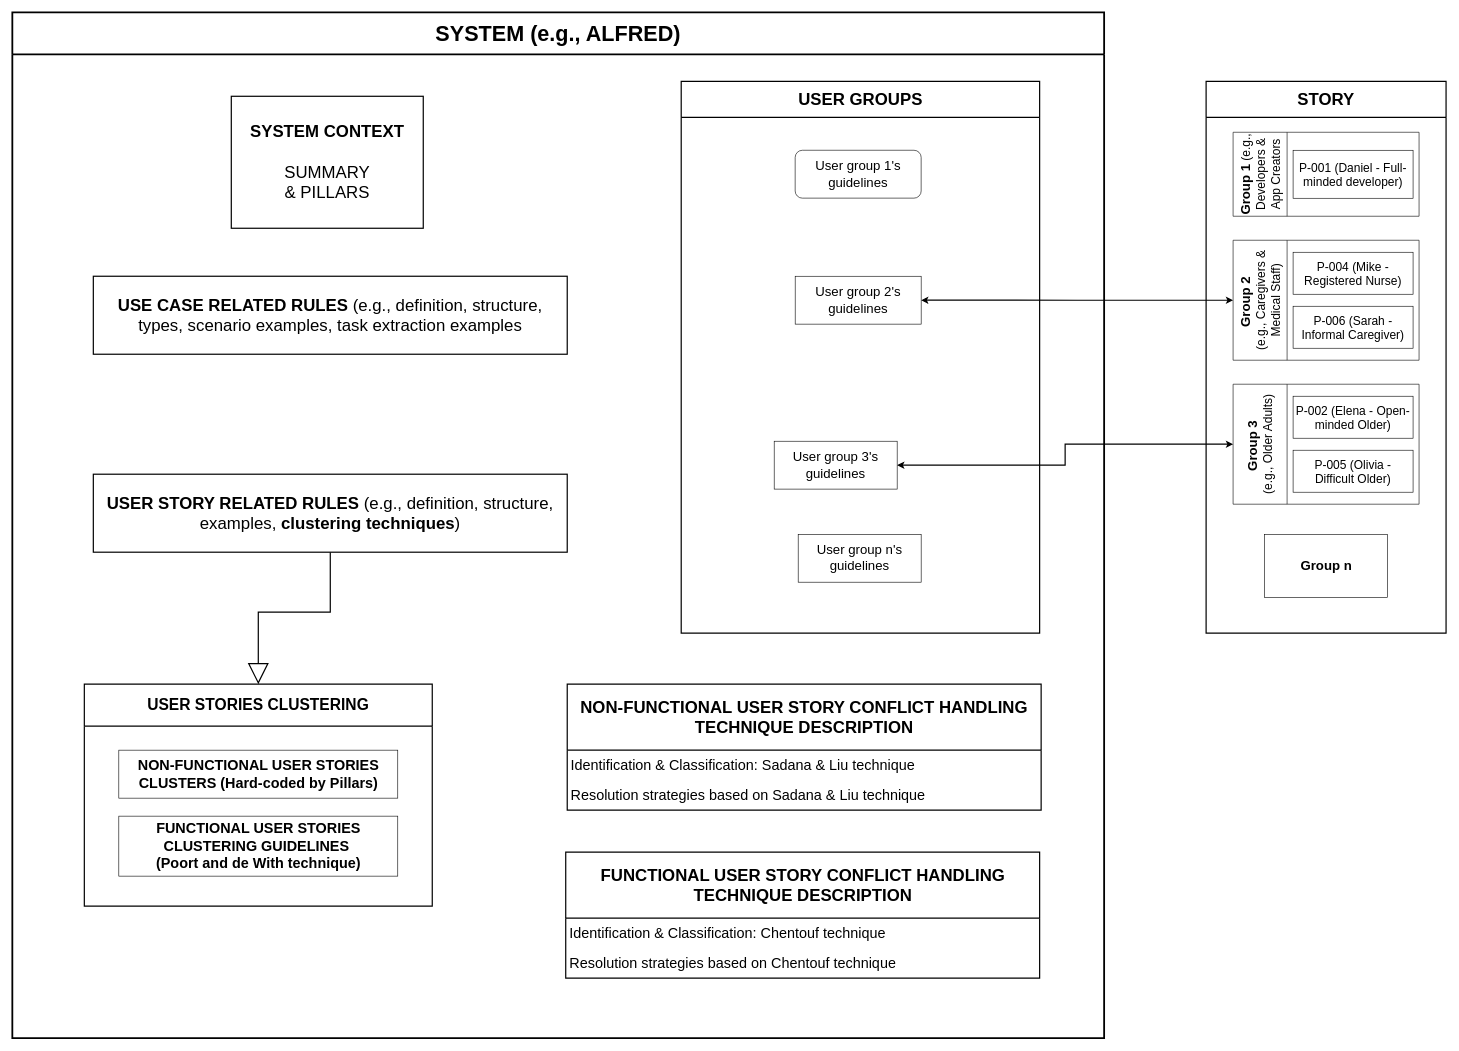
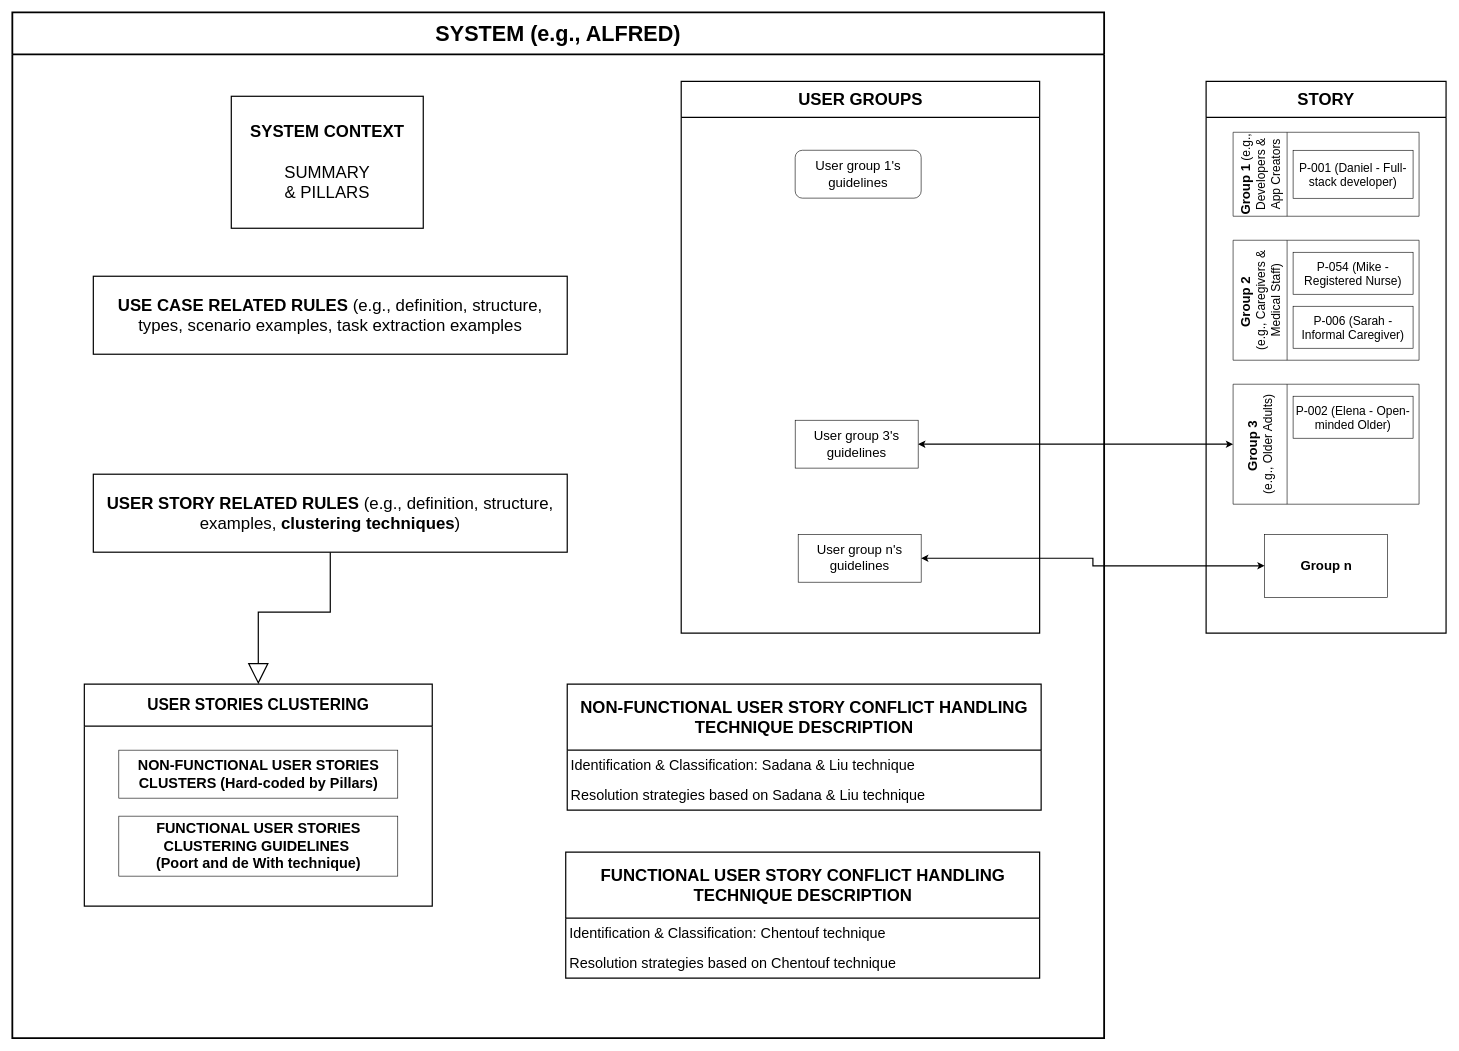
  <mxCell id="0" />
  <mxCell id="1" parent="0" />
  <mxCell id="2" value="&lt;font style=&quot;font-size: 36px;&quot;&gt;SYSTEM (e.g., ALFRED)&lt;/font&gt;" style="swimlane;whiteSpace=wrap;html=1;startSize=70;strokeWidth=3;" parent="1" vertex="1"><mxGeometry x="20" y="20" width="1820" height="1710" as="geometry" /></mxCell>
  <mxCell id="3" value="&lt;font style=&quot;font-size: 28px;&quot;&gt;USER GROUPS&lt;/font&gt;" style="swimlane;whiteSpace=wrap;html=1;startSize=60;strokeWidth=2;" parent="2" vertex="1"><mxGeometry x="1115" y="115" width="597.5" height="920" as="geometry" /></mxCell>
  <mxCell id="4" value="&lt;font style=&quot;font-size: 22px;&quot;&gt;User group 1's guidelines&lt;/font&gt;" style="whiteSpace=wrap;html=1;rounded=1;" parent="3" vertex="1"><mxGeometry x="190" y="115" width="210" height="79.81" as="geometry" /></mxCell>
- <mxCell id="5" value="&lt;font style=&quot;font-size: 22px;&quot;&gt;User group 2's guidelines&lt;/font&gt;" style="rounded=0;whiteSpace=wrap;html=1;" parent="3" vertex="1"><mxGeometry x="190" y="325.01" width="210" height="79.81" as="geometry" /></mxCell>
- <mxCell id="6" value="&lt;font style=&quot;font-size: 22px;&quot;&gt;&lt;font style=&quot;&quot;&gt;User group 3&lt;/font&gt;&lt;span style=&quot;background-color: transparent; color: light-dark(rgb(0, 0, 0), rgb(255, 255, 255));&quot;&gt;'s guidelines&lt;/span&gt;&lt;/font&gt;" style="rounded=0;whiteSpace=wrap;html=1;" parent="3" vertex="1"><mxGeometry x="155" y="600.01" width="205" height="79.81" as="geometry" /></mxCell>
+ <mxCell id="6" value="&lt;font style=&quot;font-size: 22px;&quot;&gt;&lt;font style=&quot;&quot;&gt;User group 3&lt;/font&gt;&lt;span style=&quot;background-color: transparent; color: light-dark(rgb(0, 0, 0), rgb(255, 255, 255));&quot;&gt;'s guidelines&lt;/span&gt;&lt;/font&gt;" style="rounded=0;whiteSpace=wrap;html=1;" parent="3" vertex="1"><mxGeometry x="190" y="565.01" width="205" height="79.81" as="geometry" /></mxCell>
  <mxCell id="7" value="&lt;font style=&quot;font-size: 22px;&quot;&gt;&lt;font style=&quot;&quot;&gt;User group n&lt;/font&gt;&lt;span style=&quot;background-color: transparent; color: light-dark(rgb(0, 0, 0), rgb(255, 255, 255));&quot;&gt;'s guidelines&lt;/span&gt;&lt;/font&gt;" style="rounded=0;whiteSpace=wrap;html=1;" parent="3" vertex="1"><mxGeometry x="195" y="755.19" width="205" height="79.81" as="geometry" /></mxCell>
  <mxCell id="8" value="&lt;b&gt;&lt;font style=&quot;font-size: 28px;&quot;&gt;SYSTEM CONTEXT&lt;/font&gt;&lt;/b&gt;&lt;div&gt;&lt;b&gt;&lt;font style=&quot;font-size: 28px;&quot;&gt;&lt;br&gt;&lt;/font&gt;&lt;/b&gt;&lt;/div&gt;&lt;div&gt;&lt;font style=&quot;font-size: 28px;&quot;&gt;SUMMARY&lt;/font&gt;&lt;div&gt;&lt;span style=&quot;font-size: 28px;&quot;&gt;&amp;amp; PILLARS&lt;/span&gt;&lt;/div&gt;&lt;/div&gt;" style="rounded=0;whiteSpace=wrap;html=1;strokeWidth=2;" parent="2" vertex="1"><mxGeometry x="365" y="140" width="320" height="220" as="geometry" /></mxCell>
  <mxCell id="9" value="&lt;span style=&quot;font-size: 28px;&quot;&gt;&lt;b&gt;USE CASE RELATED RULES&lt;/b&gt; (e.g., definition, structure, types, scenario examples, task extraction examples&lt;/span&gt;" style="rounded=0;whiteSpace=wrap;html=1;strokeWidth=2;" parent="2" vertex="1"><mxGeometry x="135" y="440" width="790" height="130" as="geometry" /></mxCell>
  <mxCell id="10" style="edgeStyle=orthogonalEdgeStyle;rounded=0;orthogonalLoop=1;jettySize=auto;html=1;exitX=0.5;exitY=1;exitDx=0;exitDy=0;entryX=0.5;entryY=0;entryDx=0;entryDy=0;endArrow=block;endFill=0;endSize=30;strokeWidth=2;" parent="2" source="11" target="18" edge="1"><mxGeometry relative="1" as="geometry" /></mxCell>
  <mxCell id="11" value="&lt;span style=&quot;font-size: 28px;&quot;&gt;&lt;b&gt;USER STORY RELATED RULES&lt;/b&gt; (e.g., definition, structure, examples, &lt;b&gt;clustering techniques&lt;/b&gt;)&lt;/span&gt;" style="rounded=0;whiteSpace=wrap;html=1;strokeWidth=2;" parent="2" vertex="1"><mxGeometry x="135" y="770" width="790" height="130" as="geometry" /></mxCell>
  <mxCell id="12" value="&lt;font style=&quot;font-size: 28px;&quot;&gt;&lt;b&gt;NON-FUNCTIONAL USER STORY CONFLICT HANDLING TECHNIQUE DESCRIPTION&lt;/b&gt;&lt;/font&gt;" style="swimlane;fontStyle=0;childLayout=stackLayout;horizontal=1;startSize=110;horizontalStack=0;resizeParent=1;resizeParentMax=0;resizeLast=0;collapsible=1;marginBottom=0;whiteSpace=wrap;html=1;strokeWidth=2;" parent="2" vertex="1"><mxGeometry x="925" y="1120" width="790" height="210" as="geometry" /></mxCell>
  <mxCell id="13" value="&lt;font style=&quot;font-size: 24px;&quot;&gt;Identification &amp;amp; Classification: Sadana &amp;amp; Liu technique&lt;/font&gt;" style="text;strokeColor=none;fillColor=none;align=left;verticalAlign=middle;spacingLeft=4;spacingRight=4;overflow=hidden;points=[[0,0.5],[1,0.5]];portConstraint=eastwest;rotatable=0;whiteSpace=wrap;html=1;" parent="12" vertex="1"><mxGeometry y="110" width="790" height="50" as="geometry" /></mxCell>
  <mxCell id="14" value="&lt;font style=&quot;font-size: 24px;&quot;&gt;Resolution strategies based on Sadana &amp;amp; Liu technique&lt;/font&gt;" style="text;strokeColor=none;fillColor=none;align=left;verticalAlign=middle;spacingLeft=4;spacingRight=4;overflow=hidden;points=[[0,0.5],[1,0.5]];portConstraint=eastwest;rotatable=0;whiteSpace=wrap;html=1;" parent="12" vertex="1"><mxGeometry y="160" width="790" height="50" as="geometry" /></mxCell>
  <mxCell id="15" value="&lt;font style=&quot;font-size: 28px;&quot;&gt;&lt;b&gt;FUNCTIONAL USER STORY CONFLICT HANDLING TECHNIQUE DESCRIPTION&lt;/b&gt;&lt;/font&gt;" style="swimlane;fontStyle=0;childLayout=stackLayout;horizontal=1;startSize=110;horizontalStack=0;resizeParent=1;resizeParentMax=0;resizeLast=0;collapsible=1;marginBottom=0;whiteSpace=wrap;html=1;strokeWidth=2;" parent="2" vertex="1"><mxGeometry x="922.5" y="1400" width="790" height="210" as="geometry" /></mxCell>
  <mxCell id="16" value="&lt;font style=&quot;font-size: 24px;&quot;&gt;Identification &amp;amp; Classification: Chentouf technique&lt;/font&gt;" style="text;strokeColor=none;fillColor=none;align=left;verticalAlign=middle;spacingLeft=4;spacingRight=4;overflow=hidden;points=[[0,0.5],[1,0.5]];portConstraint=eastwest;rotatable=0;whiteSpace=wrap;html=1;" parent="15" vertex="1"><mxGeometry y="110" width="790" height="50" as="geometry" /></mxCell>
  <mxCell id="17" value="&lt;font style=&quot;font-size: 24px;&quot;&gt;Resolution strategies based on Chentouf technique&lt;/font&gt;" style="text;strokeColor=none;fillColor=none;align=left;verticalAlign=middle;spacingLeft=4;spacingRight=4;overflow=hidden;points=[[0,0.5],[1,0.5]];portConstraint=eastwest;rotatable=0;whiteSpace=wrap;html=1;" parent="15" vertex="1"><mxGeometry y="160" width="790" height="50" as="geometry" /></mxCell>
  <mxCell id="18" value="&lt;span style=&quot;font-size: 26px;&quot;&gt;USER STORIES CLUSTERING&lt;/span&gt;" style="swimlane;whiteSpace=wrap;html=1;startSize=70;strokeWidth=2;" parent="2" vertex="1"><mxGeometry x="120" y="1120" width="580" height="370" as="geometry" /></mxCell>
  <mxCell id="19" value="&lt;b style=&quot;&quot;&gt;&lt;font style=&quot;font-size: 24px;&quot;&gt;NON-FUNCTIONAL USER STORIES CLUSTERS (Hard-coded by Pillars)&lt;/font&gt;&lt;/b&gt;" style="rounded=0;whiteSpace=wrap;html=1;strokeWidth=1;" parent="18" vertex="1"><mxGeometry x="57.5" y="110" width="465" height="80" as="geometry" /></mxCell>
  <mxCell id="20" value="&lt;b style=&quot;&quot;&gt;&lt;font style=&quot;font-size: 24px;&quot;&gt;FUNCTIONAL USER STORIES CLUSTERING GUIDELINES&amp;nbsp;&lt;/font&gt;&lt;/b&gt;&lt;div&gt;&lt;b style=&quot;&quot;&gt;&lt;font style=&quot;font-size: 24px;&quot;&gt;(Poort and de With technique)&lt;/font&gt;&lt;/b&gt;&lt;/div&gt;" style="rounded=0;whiteSpace=wrap;html=1;strokeWidth=1;" parent="18" vertex="1"><mxGeometry x="57.5" y="220" width="465" height="100" as="geometry" /></mxCell>
  <mxCell id="21" value="&lt;font style=&quot;font-size: 28px;&quot;&gt;STORY&lt;/font&gt;" style="swimlane;whiteSpace=wrap;html=1;startSize=60;strokeWidth=2;" parent="1" vertex="1"><mxGeometry x="2010" y="135" width="400" height="920" as="geometry" /></mxCell>
  <mxCell id="22" value="&lt;font style=&quot;font-size: 22px;&quot;&gt;Group 1&lt;/font&gt;&lt;font style=&quot;font-size: 20px;&quot;&gt; &lt;span style=&quot;font-weight: normal;&quot;&gt;(e.g., Developers &amp;amp; App Creators&lt;/span&gt;&lt;/font&gt;" style="swimlane;horizontal=0;whiteSpace=wrap;html=1;startSize=90;" parent="21" vertex="1"><mxGeometry x="45" y="85" width="310" height="140" as="geometry" /></mxCell>
- <mxCell id="23" value="&lt;font style=&quot;font-size: 20px;&quot;&gt;P-001 (Daniel - Full-minded developer)&lt;/font&gt;" style="rounded=0;whiteSpace=wrap;html=1;" parent="22" vertex="1"><mxGeometry x="100" y="30" width="200" height="80" as="geometry" /></mxCell>
+ <mxCell id="23" value="&lt;font style=&quot;font-size: 20px;&quot;&gt;P-001 (Daniel - Full-stack developer)&lt;/font&gt;" style="rounded=0;whiteSpace=wrap;html=1;" parent="22" vertex="1"><mxGeometry x="100" y="30" width="200" height="80" as="geometry" /></mxCell>
  <mxCell id="24" value="&lt;font style=&quot;font-size: 22px;&quot;&gt;Group 2&lt;/font&gt;&lt;font style=&quot;font-size: 20px;&quot;&gt;&amp;nbsp;&lt;/font&gt;&lt;div&gt;&lt;font style=&quot;font-size: 20px;&quot;&gt;&lt;span style=&quot;font-weight: normal;&quot;&gt;(e.g., Caregivers &amp;amp; Medical Staff)&lt;/span&gt;&lt;/font&gt;&lt;/div&gt;" style="swimlane;horizontal=0;whiteSpace=wrap;html=1;startSize=90;" parent="21" vertex="1"><mxGeometry x="45" y="265" width="310" height="200" as="geometry" /></mxCell>
- <mxCell id="25" value="&lt;font style=&quot;font-size: 20px;&quot;&gt;P-004 (Mike - Registered Nurse)&lt;/font&gt;" style="rounded=0;whiteSpace=wrap;html=1;" parent="24" vertex="1"><mxGeometry x="100" y="20" width="200" height="70" as="geometry" /></mxCell>
+ <mxCell id="25" value="&lt;font style=&quot;font-size: 20px;&quot;&gt;P-054 (Mike - Registered Nurse)&lt;/font&gt;" style="rounded=0;whiteSpace=wrap;html=1;" parent="24" vertex="1"><mxGeometry x="100" y="20" width="200" height="70" as="geometry" /></mxCell>
  <mxCell id="26" value="&lt;font style=&quot;font-size: 20px;&quot;&gt;P-006 (Sarah - Informal Caregiver)&lt;/font&gt;" style="rounded=0;whiteSpace=wrap;html=1;" parent="24" vertex="1"><mxGeometry x="100" y="110" width="200" height="70" as="geometry" /></mxCell>
  <mxCell id="27" value="&lt;font style=&quot;font-size: 22px;&quot;&gt;Group 3&lt;/font&gt;&lt;font style=&quot;font-size: 20px;&quot;&gt;&amp;nbsp;&lt;/font&gt;&lt;div&gt;&lt;font style=&quot;font-size: 20px;&quot;&gt;&lt;span style=&quot;font-weight: normal;&quot;&gt;(e.g., Older Adults)&lt;/span&gt;&lt;/font&gt;&lt;/div&gt;" style="swimlane;horizontal=0;whiteSpace=wrap;html=1;startSize=90;" parent="21" vertex="1"><mxGeometry x="45" y="505" width="310" height="200" as="geometry" /></mxCell>
  <mxCell id="28" value="&lt;font style=&quot;font-size: 20px;&quot;&gt;P-002 (Elena - Open-minded Older)&lt;/font&gt;" style="rounded=0;whiteSpace=wrap;html=1;" parent="27" vertex="1"><mxGeometry x="100" y="20" width="200" height="70" as="geometry" /></mxCell>
- <mxCell id="29" value="&lt;font style=&quot;font-size: 20px;&quot;&gt;P-005 (Olivia - Difficult Older)&lt;/font&gt;" style="rounded=0;whiteSpace=wrap;html=1;" parent="27" vertex="1"><mxGeometry x="100" y="110" width="200" height="70" as="geometry" /></mxCell>
  <mxCell id="30" value="&lt;span style=&quot;font-size: 22px;&quot;&gt;&lt;b&gt;Group n&lt;/b&gt;&lt;/span&gt;" style="rounded=0;whiteSpace=wrap;html=1;" parent="21" vertex="1"><mxGeometry x="97.5" y="755.19" width="205" height="105" as="geometry" /></mxCell>
- <mxCell id="31" style="edgeStyle=orthogonalEdgeStyle;rounded=0;orthogonalLoop=1;jettySize=auto;html=1;exitX=0;exitY=0.5;exitDx=0;exitDy=0;strokeWidth=2;startArrow=classic;startFill=1;" parent="1" source="24" target="5" edge="1"><mxGeometry relative="1" as="geometry"><mxPoint x="2240" y="475.385" as="targetPoint" /></mxGeometry></mxCell>
  <mxCell id="32" style="edgeStyle=orthogonalEdgeStyle;rounded=0;orthogonalLoop=1;jettySize=auto;html=1;exitX=0;exitY=0.5;exitDx=0;exitDy=0;strokeWidth=2;startArrow=classic;startFill=1;" parent="1" source="27" target="6" edge="1"><mxGeometry relative="1" as="geometry" /></mxCell>
+ <mxCell id="33" style="edgeStyle=orthogonalEdgeStyle;rounded=0;orthogonalLoop=1;jettySize=auto;html=1;exitX=1;exitY=0.5;exitDx=0;exitDy=0;entryX=0;entryY=0.5;entryDx=0;entryDy=0;strokeWidth=2;startArrow=classic;startFill=1;" parent="1" source="7" target="30" edge="1"><mxGeometry relative="1" as="geometry" /></mxCell>
